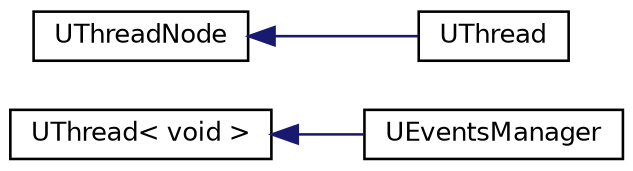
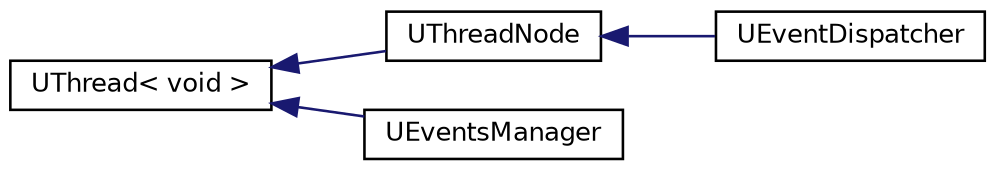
  digraph {
    rankdir=LR
    node [color=black fillcolor=white fontname=Helvetica fontsize=10 shape=record style=filled]
    edge [color=midnightblue dir=back fontname=Helvetica fontsize=10 labelfontname=Helvetica labelfontsize=10 style=solid]
    n1 [height=0.2 label="UThread\< void \>" width=0.4]
    n2 [height=0.2 label=UThreadNode width=0.4]
    n3 [height=0.2 label=UEventsManager width=0.4]
-   n4 [height=0.2 label=UThread width=0.4]
+   n4 [height=0.2 label=UEventDispatcher width=0.4]
+   n1 -> n2
    n1 -> n3
    n2 -> n4
  }
